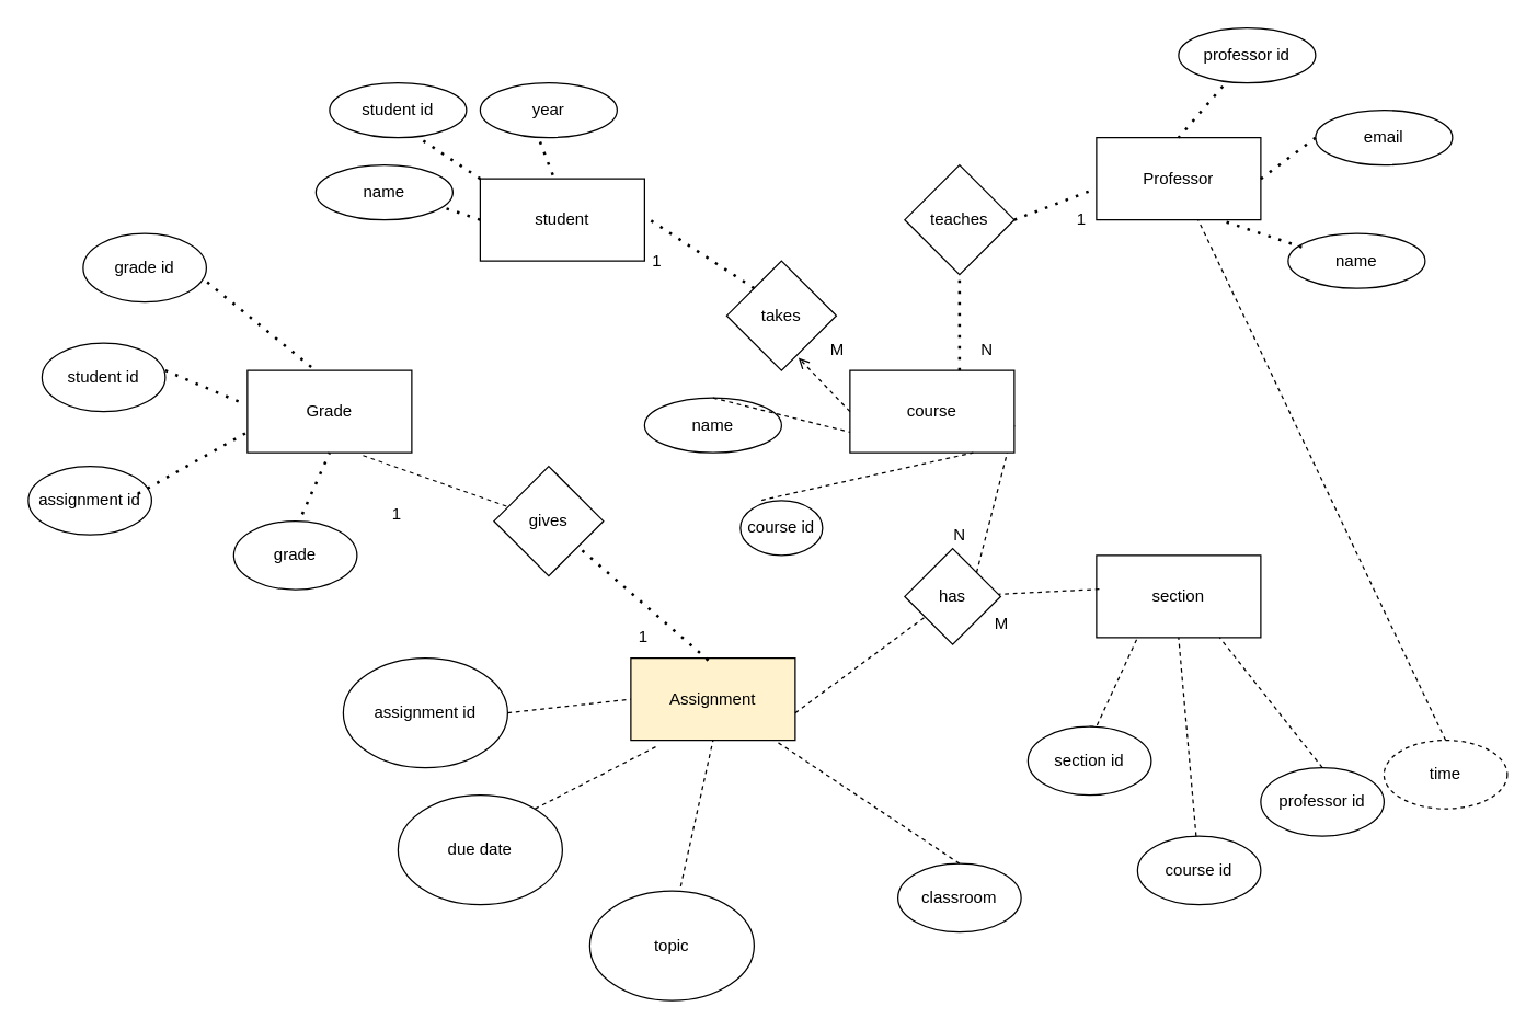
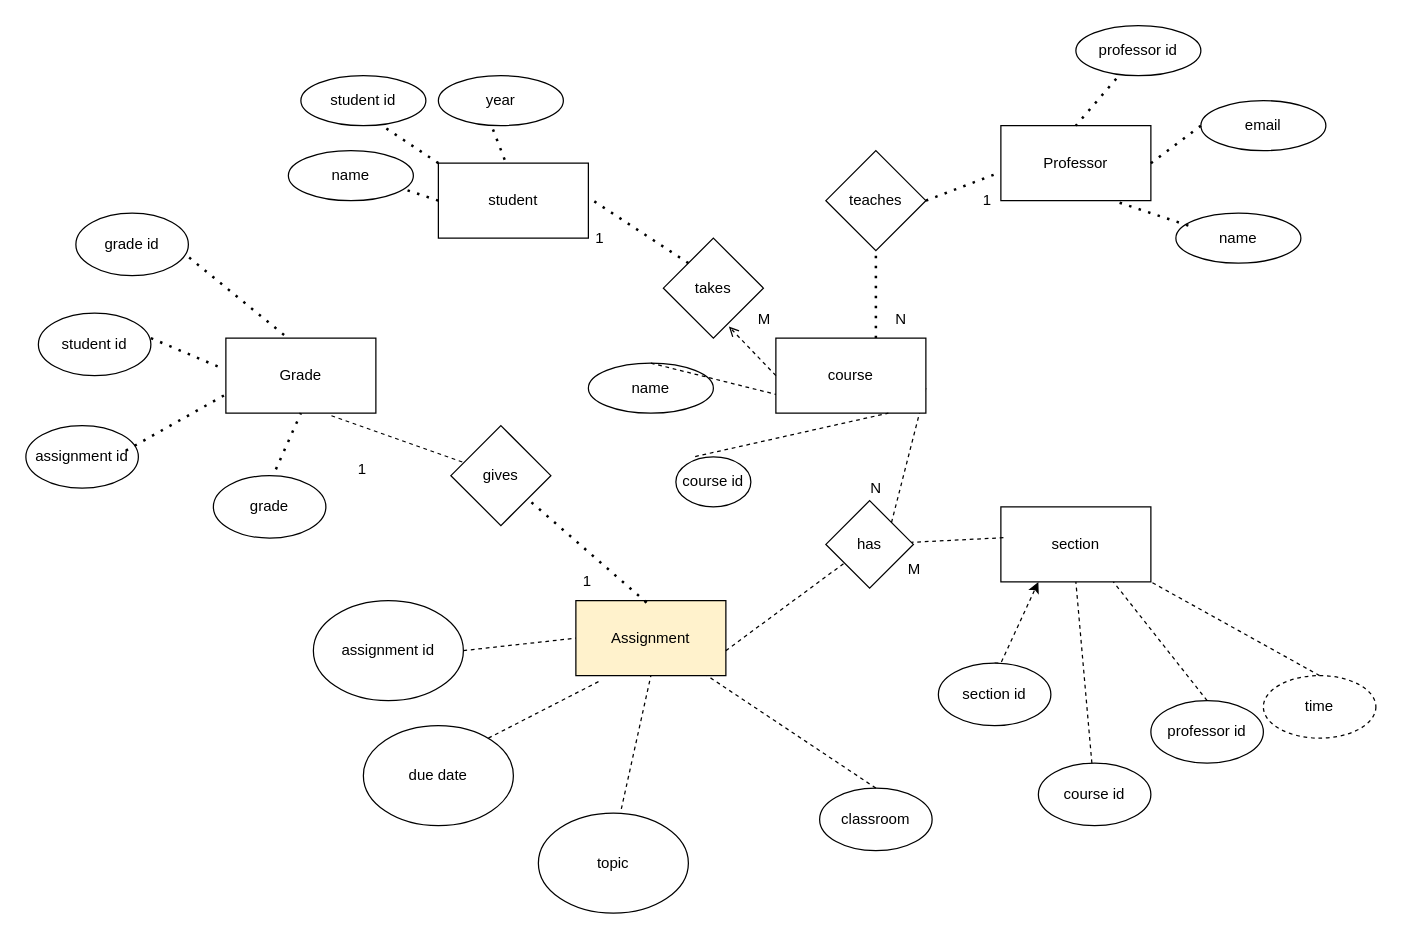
  <mxCell id="0" />
  <mxCell id="1" parent="0" />
  <mxCell id="2" value="Professor" style="rounded=0;whiteSpace=wrap;html=1;" vertex="1" parent="1"><mxGeometry x="800" y="100" width="120" height="60" as="geometry" /></mxCell>
  <mxCell id="3" value="professor id" style="ellipse;whiteSpace=wrap;html=1;" vertex="1" parent="1"><mxGeometry x="860" y="20" width="100" height="40" as="geometry" /></mxCell>
  <mxCell id="4" value="email" style="ellipse;whiteSpace=wrap;html=1;" vertex="1" parent="1"><mxGeometry x="960" y="80" width="100" height="40" as="geometry" /></mxCell>
  <mxCell id="5" value="name" style="ellipse;whiteSpace=wrap;html=1;" vertex="1" parent="1"><mxGeometry x="940" y="170" width="100" height="40" as="geometry" /></mxCell>
  <mxCell id="6" value="" style="endArrow=none;dashed=1;html=1;dashPattern=1 3;strokeWidth=2;rounded=0;entryX=0.75;entryY=1;entryDx=0;entryDy=0;" edge="1" parent="1" target="2"><mxGeometry width="50" height="50" relative="1" as="geometry"><mxPoint x="950" y="180" as="sourcePoint" /><mxPoint x="660" y="280" as="targetPoint" /></mxGeometry></mxCell>
  <mxCell id="7" value="" style="endArrow=none;dashed=1;html=1;dashPattern=1 3;strokeWidth=2;rounded=0;entryX=0.75;entryY=1;entryDx=0;entryDy=0;exitX=0;exitY=0.5;exitDx=0;exitDy=0;" edge="1" parent="1" source="4"><mxGeometry width="50" height="50" relative="1" as="geometry"><mxPoint x="980" y="150" as="sourcePoint" /><mxPoint x="920" y="130" as="targetPoint" /></mxGeometry></mxCell>
  <mxCell id="8" value="" style="endArrow=none;dashed=1;html=1;dashPattern=1 3;strokeWidth=2;rounded=0;entryX=0.75;entryY=1;entryDx=0;entryDy=0;exitX=0.323;exitY=1.062;exitDx=0;exitDy=0;exitPerimeter=0;" edge="1" parent="1" source="3"><mxGeometry width="50" height="50" relative="1" as="geometry"><mxPoint x="920" y="120" as="sourcePoint" /><mxPoint x="860" y="100" as="targetPoint" /></mxGeometry></mxCell>
  <mxCell id="9" value="teaches" style="rhombus;whiteSpace=wrap;html=1;" vertex="1" parent="1"><mxGeometry x="660" y="120" width="80" height="80" as="geometry" /></mxCell>
  <mxCell id="10" value="" style="endArrow=none;dashed=1;html=1;dashPattern=1 3;strokeWidth=2;rounded=0;" edge="1" parent="1"><mxGeometry width="50" height="50" relative="1" as="geometry"><mxPoint x="700" y="270" as="sourcePoint" /><mxPoint x="700" y="200" as="targetPoint" /></mxGeometry></mxCell>
  <mxCell id="11" value="" style="endArrow=none;dashed=1;html=1;dashPattern=1 3;strokeWidth=2;rounded=0;exitX=1;exitY=0.5;exitDx=0;exitDy=0;entryX=-0.012;entryY=0.628;entryDx=0;entryDy=0;entryPerimeter=0;" edge="1" parent="1" source="9" target="2"><mxGeometry width="50" height="50" relative="1" as="geometry"><mxPoint x="750" y="170" as="sourcePoint" /><mxPoint x="790" y="130" as="targetPoint" /></mxGeometry></mxCell>
  <mxCell id="12" value="section" style="rounded=0;whiteSpace=wrap;html=1;" vertex="1" parent="1"><mxGeometry x="800" y="405" width="120" height="60" as="geometry" /></mxCell>
- <mxCell id="13" value="" style="endArrow=none;dashed=1;html=1;rounded=0;entryX=0.25;entryY=1;entryDx=0;entryDy=0;exitX=0.5;exitY=0;exitDx=0;exitDy=0;" edge="1" parent="1" source="14" target="12"><mxGeometry width="50" height="50" relative="1" as="geometry"><mxPoint x="620" y="530" as="sourcePoint" /><mxPoint x="710" y="430" as="targetPoint" /><Array as="points"><mxPoint x="800" y="530" /></Array></mxGeometry></mxCell>
+ <mxCell id="13" value="" style="endArrow=classic;dashed=1;html=1;rounded=0;entryX=0.25;entryY=1;entryDx=0;entryDy=0;exitX=0.5;exitY=0;exitDx=0;exitDy=0;" edge="1" parent="1" source="14" target="12"><mxGeometry width="50" height="50" relative="1" as="geometry"><mxPoint x="620" y="530" as="sourcePoint" /><mxPoint x="710" y="430" as="targetPoint" /><Array as="points"><mxPoint x="800" y="530" /></Array></mxGeometry></mxCell>
  <mxCell id="14" value="section id" style="ellipse;whiteSpace=wrap;html=1;" vertex="1" parent="1"><mxGeometry x="750" y="530" width="90" height="50" as="geometry" /></mxCell>
  <mxCell id="15" value="course id" style="ellipse;whiteSpace=wrap;html=1;" vertex="1" parent="1"><mxGeometry x="830" y="610" width="90" height="50" as="geometry" /></mxCell>
  <mxCell id="16" value="professor id" style="ellipse;whiteSpace=wrap;html=1;" vertex="1" parent="1"><mxGeometry x="920" y="560" width="90" height="50" as="geometry" /></mxCell>
  <mxCell id="17" value="classroom" style="ellipse;whiteSpace=wrap;html=1;" vertex="1" parent="1"><mxGeometry x="655" y="630" width="90" height="50" as="geometry" /></mxCell>
  <mxCell id="18" value="time" style="ellipse;whiteSpace=wrap;html=1;dashed=1;" vertex="1" parent="1"><mxGeometry x="1010" y="540" width="90" height="50" as="geometry" /></mxCell>
  <mxCell id="19" value="" style="endArrow=none;dashed=1;html=1;rounded=0;exitX=0.5;exitY=0;exitDx=0;exitDy=0;" edge="1" parent="1" source="17" target="41"><mxGeometry width="50" height="50" relative="1" as="geometry"><mxPoint x="600" y="530" as="sourcePoint" /><mxPoint x="650" y="330" as="targetPoint" /></mxGeometry></mxCell>
  <mxCell id="20" value="" style="endArrow=none;dashed=1;html=1;rounded=0;entryX=0.5;entryY=1;entryDx=0;entryDy=0;" edge="1" parent="1" source="15" target="12"><mxGeometry width="50" height="50" relative="1" as="geometry"><mxPoint x="630" y="540" as="sourcePoint" /><mxPoint x="680" y="340" as="targetPoint" /></mxGeometry></mxCell>
  <mxCell id="21" value="" style="endArrow=none;dashed=1;html=1;rounded=0;entryX=0.75;entryY=1;entryDx=0;entryDy=0;exitX=0.5;exitY=0;exitDx=0;exitDy=0;" edge="1" parent="1" source="16" target="12"><mxGeometry width="50" height="50" relative="1" as="geometry"><mxPoint x="640" y="550" as="sourcePoint" /><mxPoint x="690" y="350" as="targetPoint" /></mxGeometry></mxCell>
- <mxCell id="22" value="" style="endArrow=none;dashed=1;html=1;rounded=0;exitX=0.5;exitY=0;exitDx=0;exitDy=0;" edge="1" parent="1" source="18" target="2"><mxGeometry width="50" height="50" relative="1" as="geometry"><mxPoint x="825" y="540" as="sourcePoint" /><mxPoint x="740" y="340" as="targetPoint" /></mxGeometry></mxCell>
+ <mxCell id="22" value="" style="endArrow=none;dashed=1;html=1;rounded=0;entryX=1;entryY=1;entryDx=0;entryDy=0;exitX=0.5;exitY=0;exitDx=0;exitDy=0;" edge="1" parent="1" source="18" target="12"><mxGeometry width="50" height="50" relative="1" as="geometry"><mxPoint x="825" y="540" as="sourcePoint" /><mxPoint x="740" y="340" as="targetPoint" /></mxGeometry></mxCell>
  <mxCell id="23" value="has" style="rhombus;whiteSpace=wrap;html=1;" vertex="1" parent="1"><mxGeometry x="660" y="400" width="70" height="70" as="geometry" /></mxCell>
  <mxCell id="24" value="" style="endArrow=none;dashed=1;html=1;rounded=0;entryX=1;entryY=1;entryDx=0;entryDy=0;exitX=1;exitY=0;exitDx=0;exitDy=0;" edge="1" parent="1" source="23"><mxGeometry width="50" height="50" relative="1" as="geometry"><mxPoint x="804.773" y="320.227" as="sourcePoint" /><mxPoint x="740" y="310" as="targetPoint" /></mxGeometry></mxCell>
  <mxCell id="25" value="course" style="rounded=0;whiteSpace=wrap;html=1;" vertex="1" parent="1"><mxGeometry x="620" y="270" width="120" height="60" as="geometry" /></mxCell>
  <mxCell id="26" value="name" style="ellipse;whiteSpace=wrap;html=1;" vertex="1" parent="1"><mxGeometry x="470" y="290" width="100" height="40" as="geometry" /></mxCell>
  <mxCell id="27" value="course id" style="ellipse;whiteSpace=wrap;html=1;" vertex="1" parent="1"><mxGeometry x="540" y="365" width="60" height="40" as="geometry" /></mxCell>
  <mxCell id="28" value="takes" style="rhombus;whiteSpace=wrap;html=1;" vertex="1" parent="1"><mxGeometry x="530" y="190" width="80" height="80" as="geometry" /></mxCell>
  <mxCell id="29" value="student" style="rounded=0;whiteSpace=wrap;html=1;" vertex="1" parent="1"><mxGeometry x="350" y="130" width="120" height="60" as="geometry" /></mxCell>
  <mxCell id="30" value="" style="endArrow=none;dashed=1;html=1;dashPattern=1 3;strokeWidth=2;rounded=0;exitX=0;exitY=0;exitDx=0;exitDy=0;" edge="1" parent="1" source="28"><mxGeometry width="50" height="50" relative="1" as="geometry"><mxPoint x="520" y="222.5" as="sourcePoint" /><mxPoint x="470" y="157.5" as="targetPoint" /></mxGeometry></mxCell>
  <mxCell id="31" value="student id" style="ellipse;whiteSpace=wrap;html=1;" vertex="1" parent="1"><mxGeometry x="240" y="60" width="100" height="40" as="geometry" /></mxCell>
  <mxCell id="32" value="name" style="ellipse;whiteSpace=wrap;html=1;" vertex="1" parent="1"><mxGeometry x="230" y="120" width="100" height="40" as="geometry" /></mxCell>
  <mxCell id="33" value="year" style="ellipse;whiteSpace=wrap;html=1;" vertex="1" parent="1"><mxGeometry x="350" y="60" width="100" height="40" as="geometry" /></mxCell>
  <mxCell id="34" value="" style="endArrow=none;dashed=1;html=1;dashPattern=1 3;strokeWidth=2;rounded=0;exitX=0;exitY=0.5;exitDx=0;exitDy=0;" edge="1" parent="1" source="29"><mxGeometry width="50" height="50" relative="1" as="geometry"><mxPoint x="265" y="200" as="sourcePoint" /><mxPoint x="320" y="150" as="targetPoint" /></mxGeometry></mxCell>
  <mxCell id="35" value="" style="endArrow=none;dashed=1;html=1;dashPattern=1 3;strokeWidth=2;rounded=0;exitX=0;exitY=0;exitDx=0;exitDy=0;" edge="1" parent="1" source="29"><mxGeometry width="50" height="50" relative="1" as="geometry"><mxPoint x="340" y="110" as="sourcePoint" /><mxPoint x="305" y="100" as="targetPoint" /></mxGeometry></mxCell>
  <mxCell id="36" value="" style="endArrow=none;dashed=1;html=1;dashPattern=1 3;strokeWidth=2;rounded=0;exitX=0.442;exitY=-0.045;exitDx=0;exitDy=0;exitPerimeter=0;" edge="1" parent="1" source="29"><mxGeometry width="50" height="50" relative="1" as="geometry"><mxPoint x="427.5" y="110" as="sourcePoint" /><mxPoint x="392.5" y="100" as="targetPoint" /></mxGeometry></mxCell>
  <mxCell id="37" value="" style="endArrow=open;dashed=1;html=1;rounded=0;entryX=0.655;entryY=0.884;entryDx=0;entryDy=0;entryPerimeter=0;exitX=0;exitY=0.5;exitDx=0;exitDy=0;" edge="1" parent="1" source="25" target="28"><mxGeometry width="50" height="50" relative="1" as="geometry"><mxPoint x="680" y="340" as="sourcePoint" /><mxPoint x="730" y="290" as="targetPoint" /></mxGeometry></mxCell>
  <mxCell id="38" value="" style="endArrow=none;dashed=1;html=1;rounded=0;entryX=0;entryY=0.75;entryDx=0;entryDy=0;exitX=0.5;exitY=0;exitDx=0;exitDy=0;" edge="1" parent="1" source="26" target="25"><mxGeometry width="50" height="50" relative="1" as="geometry"><mxPoint x="630" y="400" as="sourcePoint" /><mxPoint x="680" y="350" as="targetPoint" /></mxGeometry></mxCell>
  <mxCell id="39" value="" style="endArrow=none;dashed=1;html=1;rounded=0;entryX=0.313;entryY=1.064;entryDx=0;entryDy=0;entryPerimeter=0;exitX=0.257;exitY=-0.007;exitDx=0;exitDy=0;exitPerimeter=0;" edge="1" parent="1" source="27"><mxGeometry width="50" height="50" relative="1" as="geometry"><mxPoint x="712" y="366" as="sourcePoint" /><mxPoint x="710" y="330" as="targetPoint" /></mxGeometry></mxCell>
  <mxCell id="40" value="" style="endArrow=none;dashed=1;html=1;rounded=0;exitX=0.017;exitY=0.411;exitDx=0;exitDy=0;exitPerimeter=0;" edge="1" parent="1" source="12" target="23"><mxGeometry width="50" height="50" relative="1" as="geometry"><mxPoint x="790" y="430" as="sourcePoint" /><mxPoint x="840" y="360" as="targetPoint" /></mxGeometry></mxCell>
  <mxCell id="41" value="Assignment" style="rounded=0;whiteSpace=wrap;html=1;fillColor=#fff2cc;" vertex="1" parent="1"><mxGeometry x="460" y="480" width="120" height="60" as="geometry" /></mxCell>
  <mxCell id="42" value="" style="endArrow=none;dashed=1;html=1;rounded=0;" edge="1" parent="1" target="23"><mxGeometry width="50" height="50" relative="1" as="geometry"><mxPoint x="580" y="520" as="sourcePoint" /><mxPoint x="630" y="470" as="targetPoint" /></mxGeometry></mxCell>
  <mxCell id="43" value="assignment id" style="ellipse;whiteSpace=wrap;html=1;" vertex="1" parent="1"><mxGeometry x="250" y="480" width="120" height="80" as="geometry" /></mxCell>
  <mxCell id="44" value="due date" style="ellipse;whiteSpace=wrap;html=1;" vertex="1" parent="1"><mxGeometry x="290" y="580" width="120" height="80" as="geometry" /></mxCell>
  <mxCell id="45" value="topic" style="ellipse;whiteSpace=wrap;html=1;" vertex="1" parent="1"><mxGeometry x="430" y="650" width="120" height="80" as="geometry" /></mxCell>
  <mxCell id="46" value="" style="endArrow=none;dashed=1;html=1;rounded=0;entryX=0;entryY=0.5;entryDx=0;entryDy=0;" edge="1" parent="1" target="41"><mxGeometry width="50" height="50" relative="1" as="geometry"><mxPoint x="370" y="520" as="sourcePoint" /><mxPoint x="420" y="470" as="targetPoint" /></mxGeometry></mxCell>
  <mxCell id="47" value="" style="endArrow=none;dashed=1;html=1;rounded=0;entryX=0.164;entryY=1.067;entryDx=0;entryDy=0;entryPerimeter=0;" edge="1" parent="1" target="41"><mxGeometry width="50" height="50" relative="1" as="geometry"><mxPoint x="390" y="590" as="sourcePoint" /><mxPoint x="480" y="580" as="targetPoint" /></mxGeometry></mxCell>
  <mxCell id="48" value="" style="endArrow=none;dashed=1;html=1;rounded=0;entryX=0.164;entryY=1.067;entryDx=0;entryDy=0;entryPerimeter=0;exitX=0.553;exitY=-0.042;exitDx=0;exitDy=0;exitPerimeter=0;" edge="1" parent="1" source="45"><mxGeometry width="50" height="50" relative="1" as="geometry"><mxPoint x="430" y="586" as="sourcePoint" /><mxPoint x="520" y="540" as="targetPoint" /></mxGeometry></mxCell>
  <mxCell id="49" value="" style="endArrow=none;dashed=1;html=1;dashPattern=1 3;strokeWidth=2;rounded=0;exitX=0.706;exitY=1.05;exitDx=0;exitDy=0;exitPerimeter=0;" edge="1" parent="1" source="70" target="50"><mxGeometry width="50" height="50" relative="1" as="geometry"><mxPoint x="516.48" y="481.5" as="sourcePoint" /><mxPoint x="400" y="380" as="targetPoint" /></mxGeometry></mxCell>
  <mxCell id="50" value="gives" style="rhombus;whiteSpace=wrap;html=1;" vertex="1" parent="1"><mxGeometry x="360" y="340" width="80" height="80" as="geometry" /></mxCell>
  <mxCell id="51" value="Grade" style="rounded=0;whiteSpace=wrap;html=1;" vertex="1" parent="1"><mxGeometry x="180" y="270" width="120" height="60" as="geometry" /></mxCell>
  <mxCell id="52" value="" style="endArrow=none;dashed=1;html=1;rounded=0;exitX=0.704;exitY=1.035;exitDx=0;exitDy=0;exitPerimeter=0;" edge="1" parent="1" source="51" target="50"><mxGeometry width="50" height="50" relative="1" as="geometry"><mxPoint x="300" y="380" as="sourcePoint" /><mxPoint x="350" y="330" as="targetPoint" /></mxGeometry></mxCell>
  <mxCell id="53" value="grade id" style="ellipse;whiteSpace=wrap;html=1;" vertex="1" parent="1"><mxGeometry x="60" y="170" width="90" height="50" as="geometry" /></mxCell>
  <mxCell id="54" value="student id" style="ellipse;whiteSpace=wrap;html=1;" vertex="1" parent="1"><mxGeometry x="30" y="250" width="90" height="50" as="geometry" /></mxCell>
  <mxCell id="55" value="assignment id" style="ellipse;whiteSpace=wrap;html=1;" vertex="1" parent="1"><mxGeometry x="20" y="340" width="90" height="50" as="geometry" /></mxCell>
  <mxCell id="56" value="grade" style="ellipse;whiteSpace=wrap;html=1;" vertex="1" parent="1"><mxGeometry x="170" y="380" width="90" height="50" as="geometry" /></mxCell>
  <mxCell id="57" value="" style="endArrow=none;dashed=1;html=1;dashPattern=1 3;strokeWidth=2;rounded=0;entryX=0;entryY=0.75;entryDx=0;entryDy=0;" edge="1" parent="1" target="51"><mxGeometry width="50" height="50" relative="1" as="geometry"><mxPoint x="100" y="360" as="sourcePoint" /><mxPoint x="150" y="310" as="targetPoint" /></mxGeometry></mxCell>
  <mxCell id="58" value="" style="endArrow=none;dashed=1;html=1;dashPattern=1 3;strokeWidth=2;rounded=0;entryX=0;entryY=0.75;entryDx=0;entryDy=0;" edge="1" parent="1"><mxGeometry width="50" height="50" relative="1" as="geometry"><mxPoint x="220" y="375" as="sourcePoint" /><mxPoint x="240" y="330" as="targetPoint" /></mxGeometry></mxCell>
  <mxCell id="59" value="" style="endArrow=none;dashed=1;html=1;dashPattern=1 3;strokeWidth=2;rounded=0;entryX=-0.037;entryY=0.392;entryDx=0;entryDy=0;entryPerimeter=0;" edge="1" parent="1" target="51"><mxGeometry width="50" height="50" relative="1" as="geometry"><mxPoint x="120" y="270" as="sourcePoint" /><mxPoint x="140" y="225" as="targetPoint" /></mxGeometry></mxCell>
  <mxCell id="60" value="" style="endArrow=none;dashed=1;html=1;dashPattern=1 3;strokeWidth=2;rounded=0;entryX=0;entryY=0.75;entryDx=0;entryDy=0;exitX=0.388;exitY=-0.042;exitDx=0;exitDy=0;exitPerimeter=0;" edge="1" parent="1" source="51"><mxGeometry width="50" height="50" relative="1" as="geometry"><mxPoint x="130" y="250" as="sourcePoint" /><mxPoint x="150" y="205" as="targetPoint" /></mxGeometry></mxCell>
  <mxCell id="61" value="1" style="text;strokeColor=none;fillColor=none;align=left;verticalAlign=middle;spacingLeft=4;spacingRight=4;overflow=hidden;points=[[0,0.5],[1,0.5]];portConstraint=eastwest;rotatable=0;whiteSpace=wrap;html=1;" vertex="1" parent="1"><mxGeometry x="470" y="175" width="80" height="30" as="geometry" /></mxCell>
  <mxCell id="62" value="1" style="text;strokeColor=none;fillColor=none;align=left;verticalAlign=middle;spacingLeft=4;spacingRight=4;overflow=hidden;points=[[0,0.5],[1,0.5]];portConstraint=eastwest;rotatable=0;whiteSpace=wrap;html=1;" vertex="1" parent="1"><mxGeometry x="780" y="145" width="80" height="30" as="geometry" /></mxCell>
  <mxCell id="63" value="M" style="text;strokeColor=none;fillColor=none;align=left;verticalAlign=middle;spacingLeft=4;spacingRight=4;overflow=hidden;points=[[0,0.5],[1,0.5]];portConstraint=eastwest;rotatable=0;whiteSpace=wrap;html=1;" vertex="1" parent="1"><mxGeometry x="600" y="240" width="80" height="30" as="geometry" /></mxCell>
  <mxCell id="64" value="N" style="text;strokeColor=none;fillColor=none;align=left;verticalAlign=middle;spacingLeft=4;spacingRight=4;overflow=hidden;points=[[0,0.5],[1,0.5]];portConstraint=eastwest;rotatable=0;whiteSpace=wrap;html=1;" vertex="1" parent="1"><mxGeometry x="710" y="240" width="80" height="30" as="geometry" /></mxCell>
  <mxCell id="65" value="N" style="text;strokeColor=none;fillColor=none;align=left;verticalAlign=middle;spacingLeft=4;spacingRight=4;overflow=hidden;points=[[0,0.5],[1,0.5]];portConstraint=eastwest;rotatable=0;whiteSpace=wrap;html=1;" vertex="1" parent="1"><mxGeometry x="690" y="375" width="80" height="30" as="geometry" /></mxCell>
  <mxCell id="66" value="M" style="text;strokeColor=none;fillColor=none;align=left;verticalAlign=middle;spacingLeft=4;spacingRight=4;overflow=hidden;points=[[0,0.5],[1,0.5]];portConstraint=eastwest;rotatable=0;whiteSpace=wrap;html=1;" vertex="1" parent="1"><mxGeometry x="720" y="440" width="80" height="30" as="geometry" /></mxCell>
  <mxCell id="67" value="" style="endArrow=none;dashed=1;html=1;dashPattern=1 3;strokeWidth=2;rounded=0;" edge="1" parent="1"><mxGeometry width="50" height="50" relative="1" as="geometry"><mxPoint x="510" y="480" as="sourcePoint" /><mxPoint x="510" y="480" as="targetPoint" /></mxGeometry></mxCell>
  <mxCell id="68" value="1" style="text;strokeColor=none;fillColor=none;align=left;verticalAlign=middle;spacingLeft=4;spacingRight=4;overflow=hidden;points=[[0,0.5],[1,0.5]];portConstraint=eastwest;rotatable=0;whiteSpace=wrap;html=1;" vertex="1" parent="1"><mxGeometry x="280" y="360" width="80" height="30" as="geometry" /></mxCell>
  <mxCell id="69" value="" style="endArrow=none;dashed=1;html=1;dashPattern=1 3;strokeWidth=2;rounded=0;exitX=0.706;exitY=1.05;exitDx=0;exitDy=0;exitPerimeter=0;" edge="1" parent="1" target="70"><mxGeometry width="50" height="50" relative="1" as="geometry"><mxPoint x="516.48" y="481.5" as="sourcePoint" /><mxPoint x="421" y="399" as="targetPoint" /></mxGeometry></mxCell>
  <mxCell id="70" value="1" style="text;strokeColor=none;fillColor=none;align=left;verticalAlign=middle;spacingLeft=4;spacingRight=4;overflow=hidden;points=[[0,0.5],[1,0.5]];portConstraint=eastwest;rotatable=0;whiteSpace=wrap;html=1;" vertex="1" parent="1"><mxGeometry x="460" y="450" width="80" height="30" as="geometry" /></mxCell>
